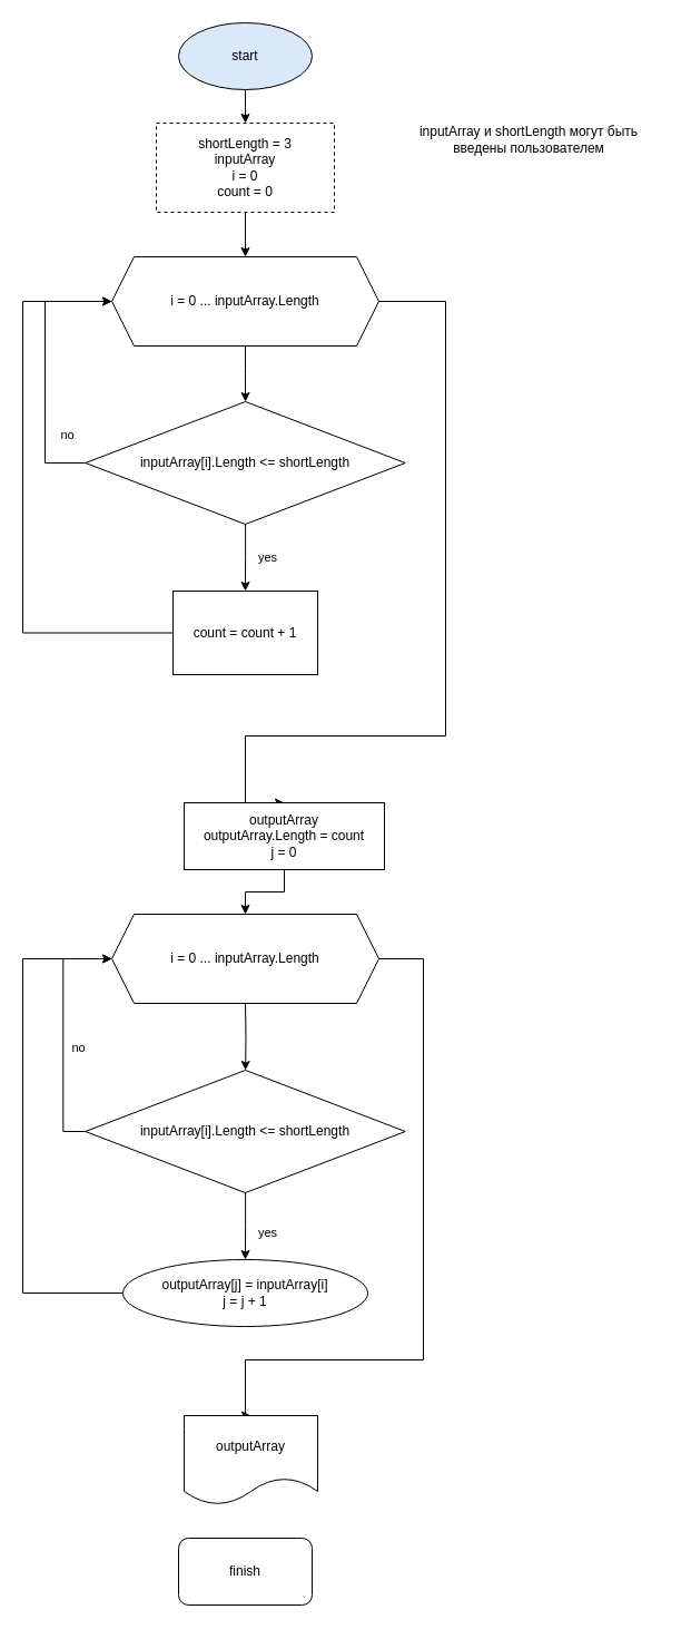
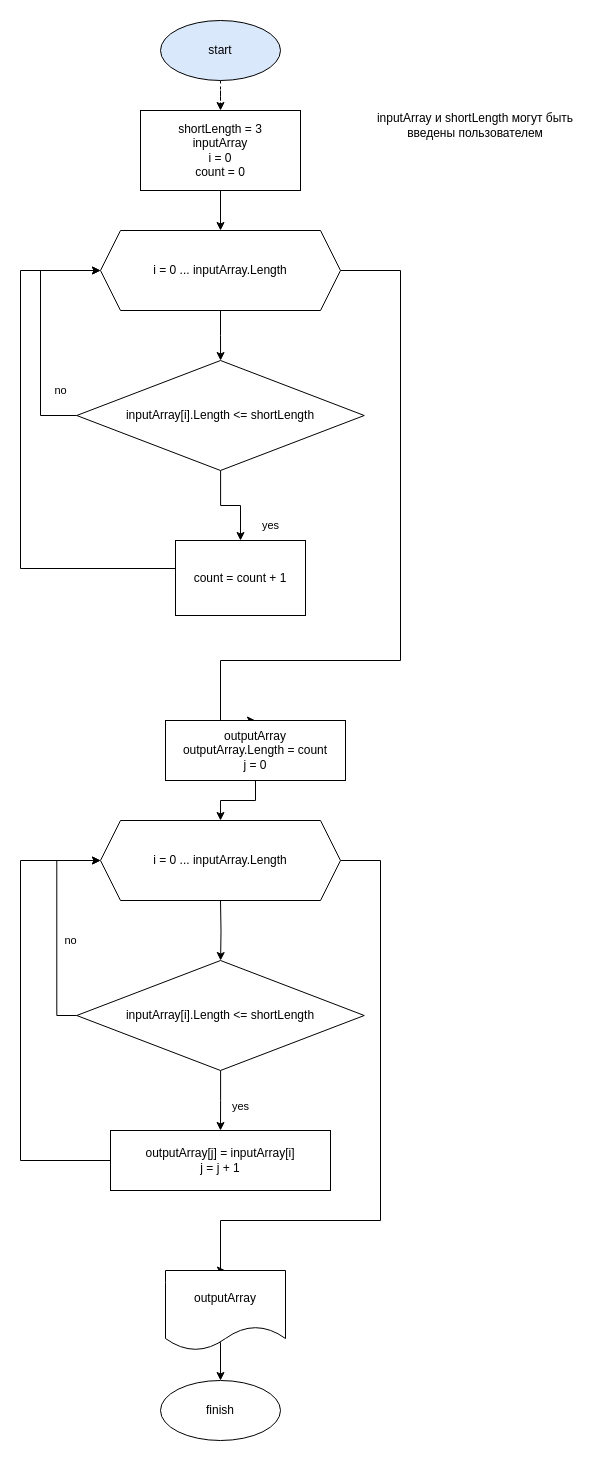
  <mxCell id="0" />
  <mxCell id="1" parent="0" />
- <mxCell id="2" value="" style="edgeStyle=orthogonalEdgeStyle;rounded=0;orthogonalLoop=1;jettySize=auto;html=1;" parent="1" source="3" target="5" edge="1"><mxGeometry relative="1" as="geometry" /></mxCell>
+ <mxCell id="2" value="" style="edgeStyle=orthogonalEdgeStyle;rounded=0;orthogonalLoop=1;jettySize=auto;html=1;dashed=1;" parent="1" source="3" target="5" edge="1"><mxGeometry relative="1" as="geometry" /></mxCell>
  <mxCell id="3" value="start" style="ellipse;whiteSpace=wrap;html=1;fillColor=#dae8fc;" parent="1" vertex="1"><mxGeometry x="160" y="20" width="120" height="60" as="geometry" /></mxCell>
  <mxCell id="4" style="edgeStyle=orthogonalEdgeStyle;rounded=0;orthogonalLoop=1;jettySize=auto;html=1;entryX=0.5;entryY=0;entryDx=0;entryDy=0;" parent="1" source="5" target="8" edge="1"><mxGeometry relative="1" as="geometry" /></mxCell>
- <mxCell id="5" value="&lt;div&gt;shortLength = 3&lt;/div&gt;&lt;div&gt;inputArray&lt;br&gt;&lt;/div&gt;&lt;div&gt;i = 0&lt;/div&gt;&lt;div&gt;count = 0&lt;/div&gt;" style="whiteSpace=wrap;html=1;dashed=1;" parent="1" vertex="1"><mxGeometry x="140" y="110" width="160" height="80" as="geometry" /></mxCell>
+ <mxCell id="5" value="&lt;div&gt;shortLength = 3&lt;/div&gt;&lt;div&gt;inputArray&lt;br&gt;&lt;/div&gt;&lt;div&gt;i = 0&lt;/div&gt;&lt;div&gt;count = 0&lt;/div&gt;" style="whiteSpace=wrap;html=1;" parent="1" vertex="1"><mxGeometry x="140" y="110" width="160" height="80" as="geometry" /></mxCell>
  <mxCell id="6" value="" style="edgeStyle=orthogonalEdgeStyle;rounded=0;orthogonalLoop=1;jettySize=auto;html=1;" parent="1" source="8" target="11" edge="1"><mxGeometry relative="1" as="geometry" /></mxCell>
  <mxCell id="7" style="edgeStyle=orthogonalEdgeStyle;rounded=0;orthogonalLoop=1;jettySize=auto;html=1;exitX=1;exitY=0.5;exitDx=0;exitDy=0;entryX=0.5;entryY=0;entryDx=0;entryDy=0;" parent="1" source="8" target="20" edge="1"><mxGeometry relative="1" as="geometry"><mxPoint x="219.6" y="720.72" as="targetPoint" /><Array as="points"><mxPoint x="400" y="270" /><mxPoint x="400" y="660" /><mxPoint x="220" y="660" /></Array></mxGeometry></mxCell>
  <mxCell id="8" value="i = 0 ... inputArray.Length" style="shape=hexagon;perimeter=hexagonPerimeter2;whiteSpace=wrap;html=1;fixedSize=1;" parent="1" vertex="1"><mxGeometry x="100" y="230" width="240" height="80" as="geometry" /></mxCell>
  <mxCell id="9" value="yes" style="edgeStyle=orthogonalEdgeStyle;rounded=0;orthogonalLoop=1;jettySize=auto;html=1;" parent="1" source="11" target="13" edge="1"><mxGeometry x="-0.001" y="-20" relative="1" as="geometry"><mxPoint x="240" y="500" as="targetPoint" /><mxPoint x="40" as="offset" /></mxGeometry></mxCell>
  <mxCell id="10" value="no" style="edgeStyle=orthogonalEdgeStyle;rounded=0;orthogonalLoop=1;jettySize=auto;html=1;" parent="1" source="11" edge="1"><mxGeometry x="-0.492" y="-20" relative="1" as="geometry"><mxPoint x="100" y="270" as="targetPoint" /><Array as="points"><mxPoint x="40" y="415" /><mxPoint x="40" y="270" /></Array><mxPoint as="offset" /></mxGeometry></mxCell>
  <mxCell id="11" value="inputArray[i].Length &amp;lt;= shortLength" style="rhombus;whiteSpace=wrap;html=1;" parent="1" vertex="1"><mxGeometry x="76.25" y="360" width="287.5" height="110" as="geometry" /></mxCell>
  <mxCell id="12" style="edgeStyle=orthogonalEdgeStyle;rounded=0;orthogonalLoop=1;jettySize=auto;html=1;entryX=0;entryY=0.5;entryDx=0;entryDy=0;" parent="1" source="13" target="8" edge="1"><mxGeometry relative="1" as="geometry"><Array as="points"><mxPoint x="20" y="568" /><mxPoint x="20" y="270" /></Array></mxGeometry></mxCell>
- <mxCell id="13" value="count = count + 1" style="whiteSpace=wrap;html=1;" parent="1" vertex="1"><mxGeometry x="155" y="530" width="130" height="75" as="geometry" /></mxCell>
+ <mxCell id="13" value="count = count + 1" style="whiteSpace=wrap;html=1;" parent="1" vertex="1"><mxGeometry x="175" y="540" width="130" height="75" as="geometry" /></mxCell>
  <mxCell id="14" value="inputArray и shortLength могут быть введены пользователем" style="text;html=1;strokeColor=none;fillColor=none;align=center;verticalAlign=middle;whiteSpace=wrap;rounded=0;" parent="1" vertex="1"><mxGeometry x="360" y="80" width="230" height="90" as="geometry" /></mxCell>
  <mxCell id="15" style="edgeStyle=orthogonalEdgeStyle;rounded=0;orthogonalLoop=1;jettySize=auto;html=1;" parent="1" target="18" edge="1"><mxGeometry relative="1" as="geometry"><mxPoint x="220" y="900" as="sourcePoint" /></mxGeometry></mxCell>
  <mxCell id="16" value="yes" style="edgeStyle=orthogonalEdgeStyle;rounded=0;orthogonalLoop=1;jettySize=auto;html=1;" parent="1" source="18" target="24" edge="1"><mxGeometry x="0.2" y="20" relative="1" as="geometry"><mxPoint as="offset" /></mxGeometry></mxCell>
  <mxCell id="17" value="no" style="edgeStyle=orthogonalEdgeStyle;rounded=0;orthogonalLoop=1;jettySize=auto;html=1;exitX=0;exitY=0.5;exitDx=0;exitDy=0;entryX=0;entryY=0.5;entryDx=0;entryDy=0;" parent="1" source="18" target="22" edge="1"><mxGeometry x="-0.131" y="-14" relative="1" as="geometry"><mxPoint as="offset" /></mxGeometry></mxCell>
  <mxCell id="18" value="inputArray[i].Length &amp;lt;= shortLength" style="rhombus;whiteSpace=wrap;html=1;" parent="1" vertex="1"><mxGeometry x="76.25" y="960" width="287.5" height="110" as="geometry" /></mxCell>
  <mxCell id="19" style="edgeStyle=orthogonalEdgeStyle;rounded=0;orthogonalLoop=1;jettySize=auto;html=1;entryX=0.5;entryY=0;entryDx=0;entryDy=0;" parent="1" source="20" target="22" edge="1"><mxGeometry relative="1" as="geometry"><mxPoint x="220" y="820" as="targetPoint" /></mxGeometry></mxCell>
  <mxCell id="20" value="&lt;div&gt;outputArray&lt;br&gt;&lt;/div&gt;&lt;div&gt;outputArray.Length = count&lt;/div&gt;&lt;div&gt;j = 0&lt;br&gt;&lt;/div&gt;" style="rounded=0;whiteSpace=wrap;html=1;" parent="1" vertex="1"><mxGeometry x="165" y="720" width="180" height="60" as="geometry" /></mxCell>
  <mxCell id="21" style="edgeStyle=orthogonalEdgeStyle;rounded=0;orthogonalLoop=1;jettySize=auto;html=1;exitX=1;exitY=0.5;exitDx=0;exitDy=0;entryX=0.5;entryY=0;entryDx=0;entryDy=0;" parent="1" source="22" target="26" edge="1"><mxGeometry relative="1" as="geometry"><mxPoint x="410" y="1262" as="targetPoint" /><Array as="points"><mxPoint x="380" y="860" /><mxPoint x="380" y="1220" /><mxPoint x="220" y="1220" /><mxPoint x="220" y="1270" /></Array></mxGeometry></mxCell>
  <mxCell id="22" value="i = 0 ... inputArray.Length" style="shape=hexagon;perimeter=hexagonPerimeter2;whiteSpace=wrap;html=1;fixedSize=1;" parent="1" vertex="1"><mxGeometry x="100" y="820" width="240" height="80" as="geometry" /></mxCell>
  <mxCell id="23" style="edgeStyle=orthogonalEdgeStyle;rounded=0;orthogonalLoop=1;jettySize=auto;html=1;entryX=0;entryY=0.5;entryDx=0;entryDy=0;" parent="1" source="24" target="22" edge="1"><mxGeometry relative="1" as="geometry"><Array as="points"><mxPoint x="20" y="1160" /><mxPoint x="20" y="860" /></Array></mxGeometry></mxCell>
- <mxCell id="24" value="&lt;div&gt;outputArray[j] = inputArray[i]&lt;/div&gt;&lt;div&gt;j = j + 1&lt;br&gt;&lt;/div&gt;" style="ellipse;whiteSpace=wrap;html=1;" parent="1" vertex="1"><mxGeometry x="110" y="1130" width="220" height="60" as="geometry" /></mxCell>
+ <mxCell id="24" value="&lt;div&gt;outputArray[j] = inputArray[i]&lt;/div&gt;&lt;div&gt;j = j + 1&lt;br&gt;&lt;/div&gt;" style="whiteSpace=wrap;html=1;" parent="1" vertex="1"><mxGeometry x="110" y="1130" width="220" height="60" as="geometry" /></mxCell>
+ <mxCell id="25" value="" style="edgeStyle=orthogonalEdgeStyle;rounded=0;orthogonalLoop=1;jettySize=auto;html=1;exitX=0.433;exitY=0.9;exitDx=0;exitDy=0;exitPerimeter=0;" parent="1" source="26" target="27" edge="1"><mxGeometry relative="1" as="geometry"><Array as="points"><mxPoint x="220" y="1342" /></Array></mxGeometry></mxCell>
  <mxCell id="26" value="outputArray" style="shape=document;whiteSpace=wrap;html=1;boundedLbl=1;" parent="1" vertex="1"><mxGeometry x="165" y="1270" width="120" height="80" as="geometry" /></mxCell>
- <mxCell id="27" value="finish" style="whiteSpace=wrap;html=1;rounded=1;" parent="1" vertex="1"><mxGeometry x="160" y="1380" width="120" height="60" as="geometry" /></mxCell>
+ <mxCell id="27" value="finish" style="ellipse;whiteSpace=wrap;html=1;" parent="1" vertex="1"><mxGeometry x="160" y="1380" width="120" height="60" as="geometry" /></mxCell>
